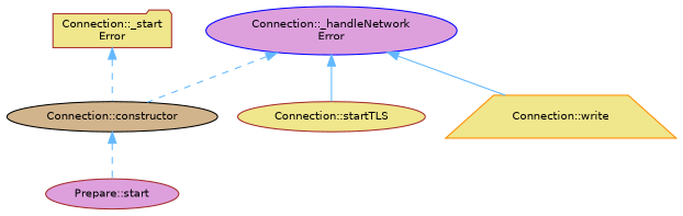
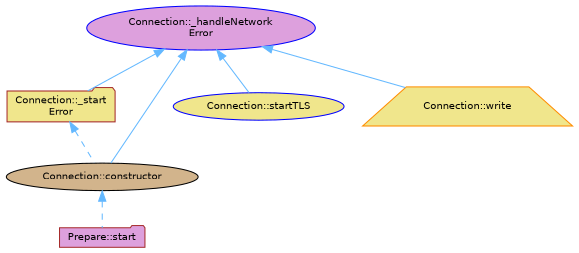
  digraph {
    rankdir=TB
    node [color=blue fillcolor=khaki fontname=Helvetica fontsize=10 shape=ellipse style=filled]
    edge [color=steelblue1 dir=back fontname=Helvetica fontsize=10 labelfontname=Helvetica labelfontsize=10 style=solid]
    n1 [fillcolor=plum fontcolor=black height=0.2 label="Connection::_handleNetwork\lError" width=0.4]
    n2 [color=brown height=0.2 label="Connection::_start\lError" shape=folder width=0.4]
    n3 [color=black fillcolor=tan height=0.2 label="Connection::constructor" width=0.4]
-   n4 [color=brown height=0.2 label="Connection::startTLS" width=0.4]
+   n4 [height=0.2 label="Connection::startTLS" width=0.4]
    n5 [color=darkorange height=0.2 label="Connection::write" shape=trapezium width=0.4]
-   n6 [color=brown fillcolor=plum height=0.2 label="Prepare::start" width=0.4]
-   n1 -> n3 [style=dashed]
+   n6 [color=brown fillcolor=plum height=0.2 label="Prepare::start" shape=folder width=0.4]
+   n1 -> n2
+   n1 -> n3
    n1 -> n4
    n1 -> n5
    n2 -> n3 [style=dashed]
    n3 -> n6 [style=dashed]
  }
